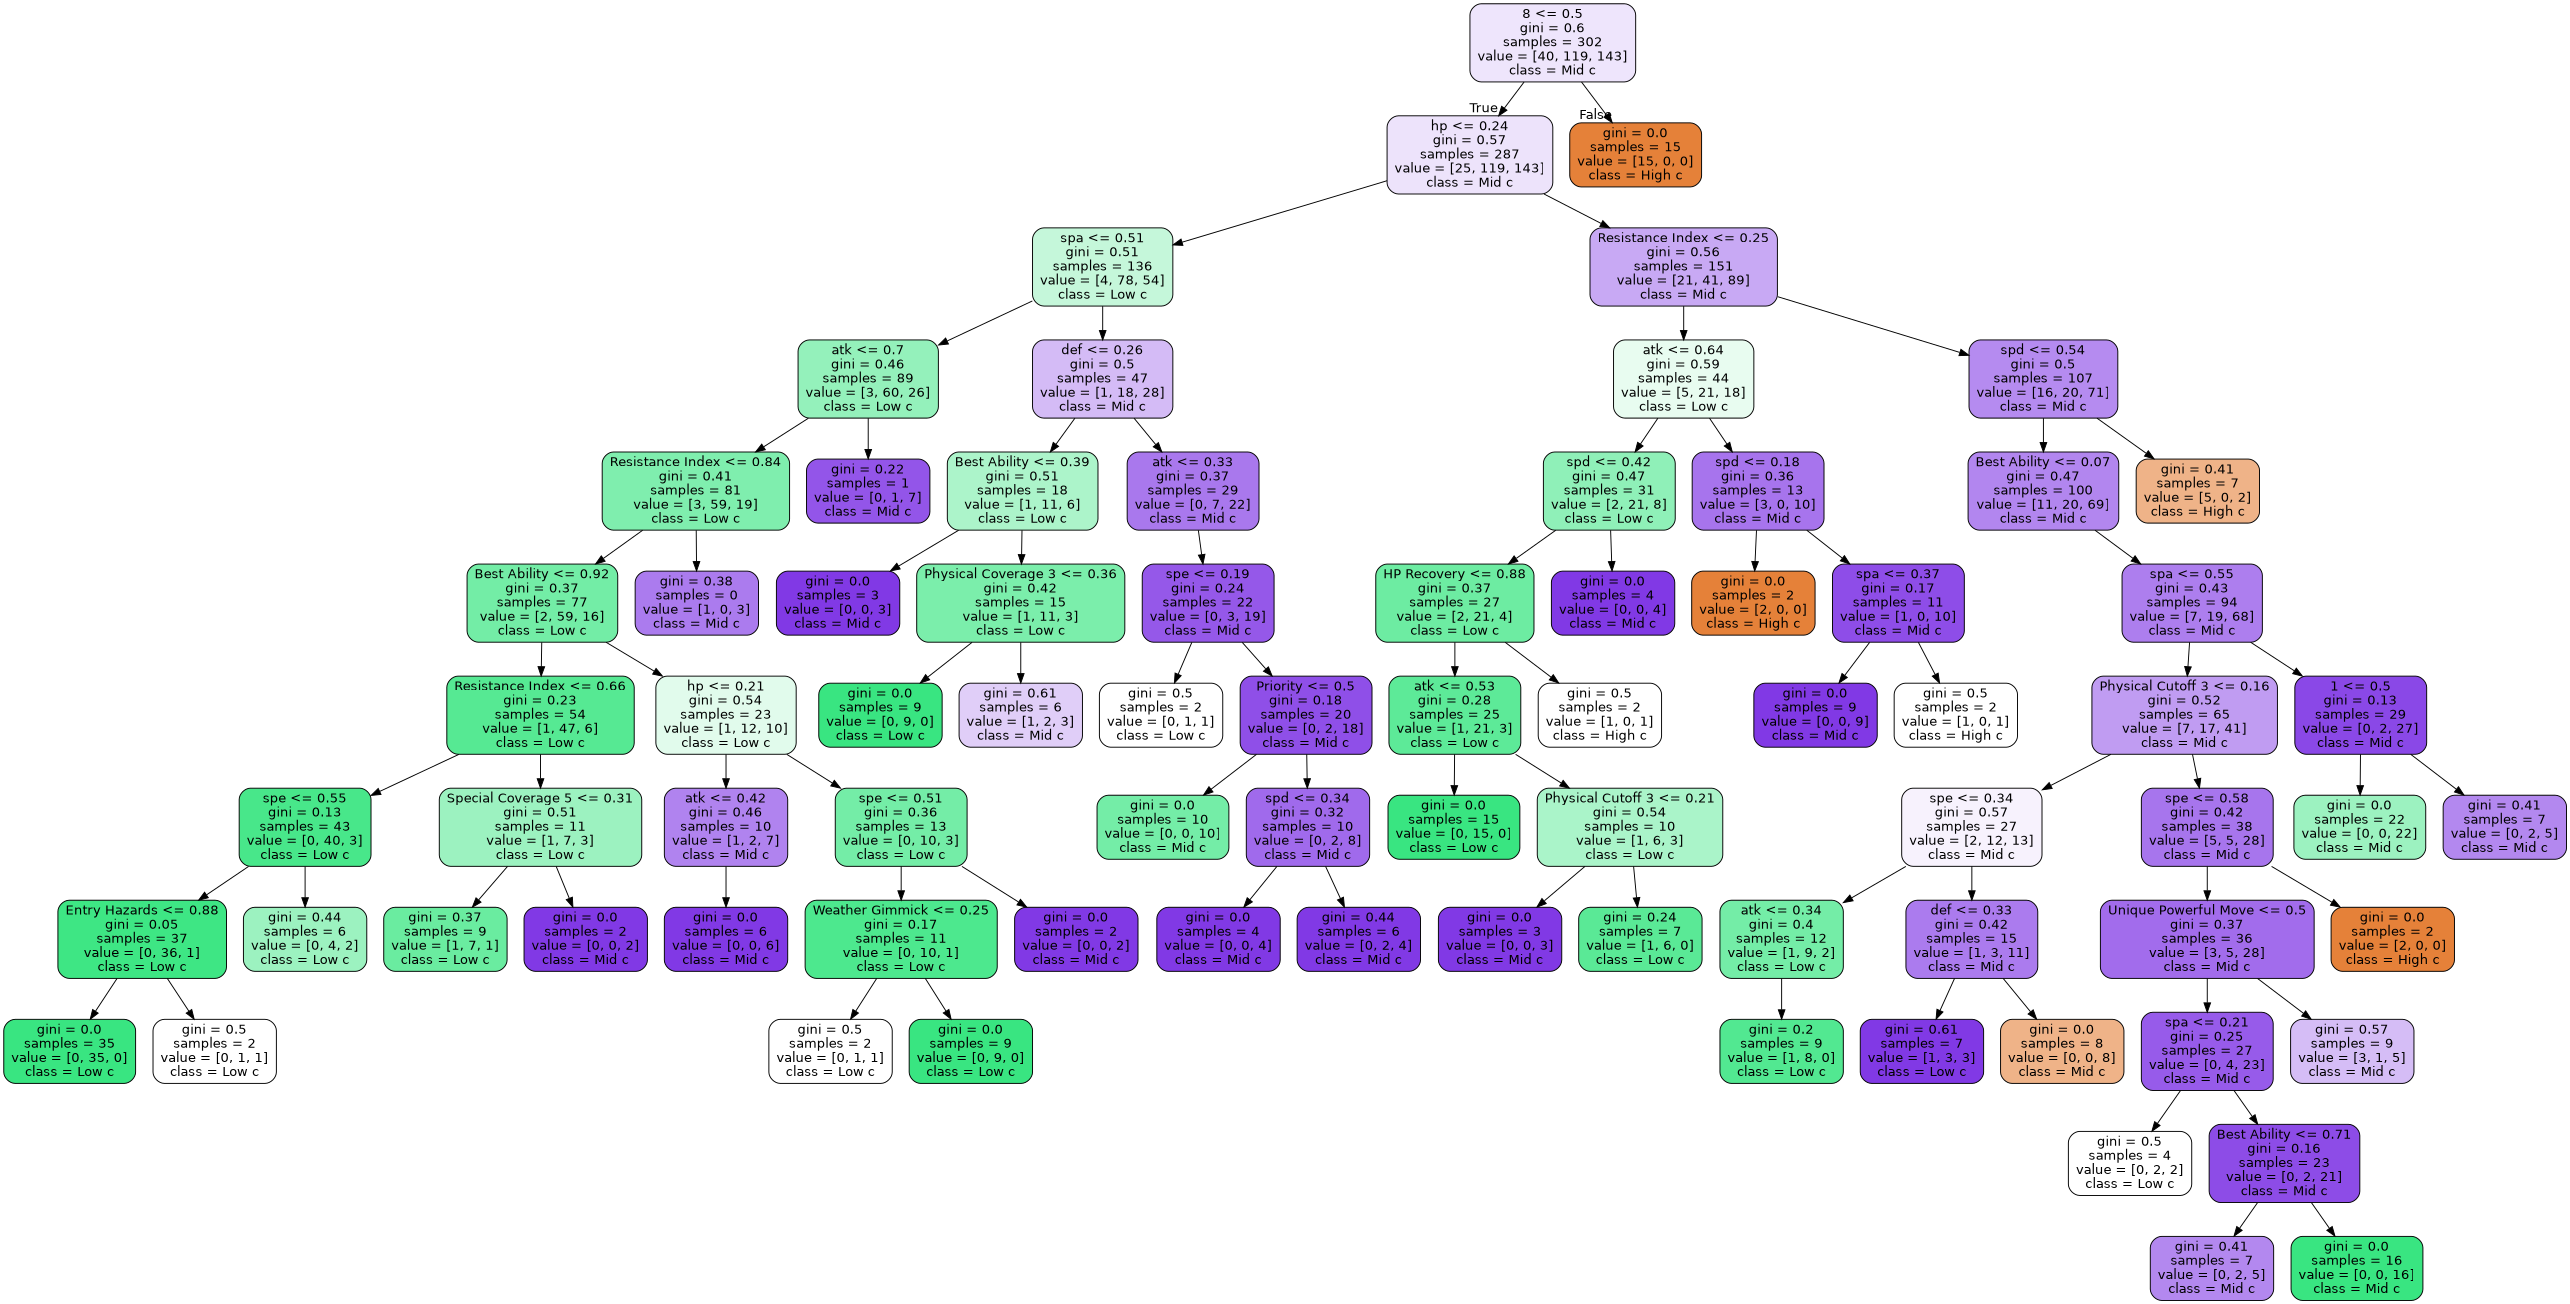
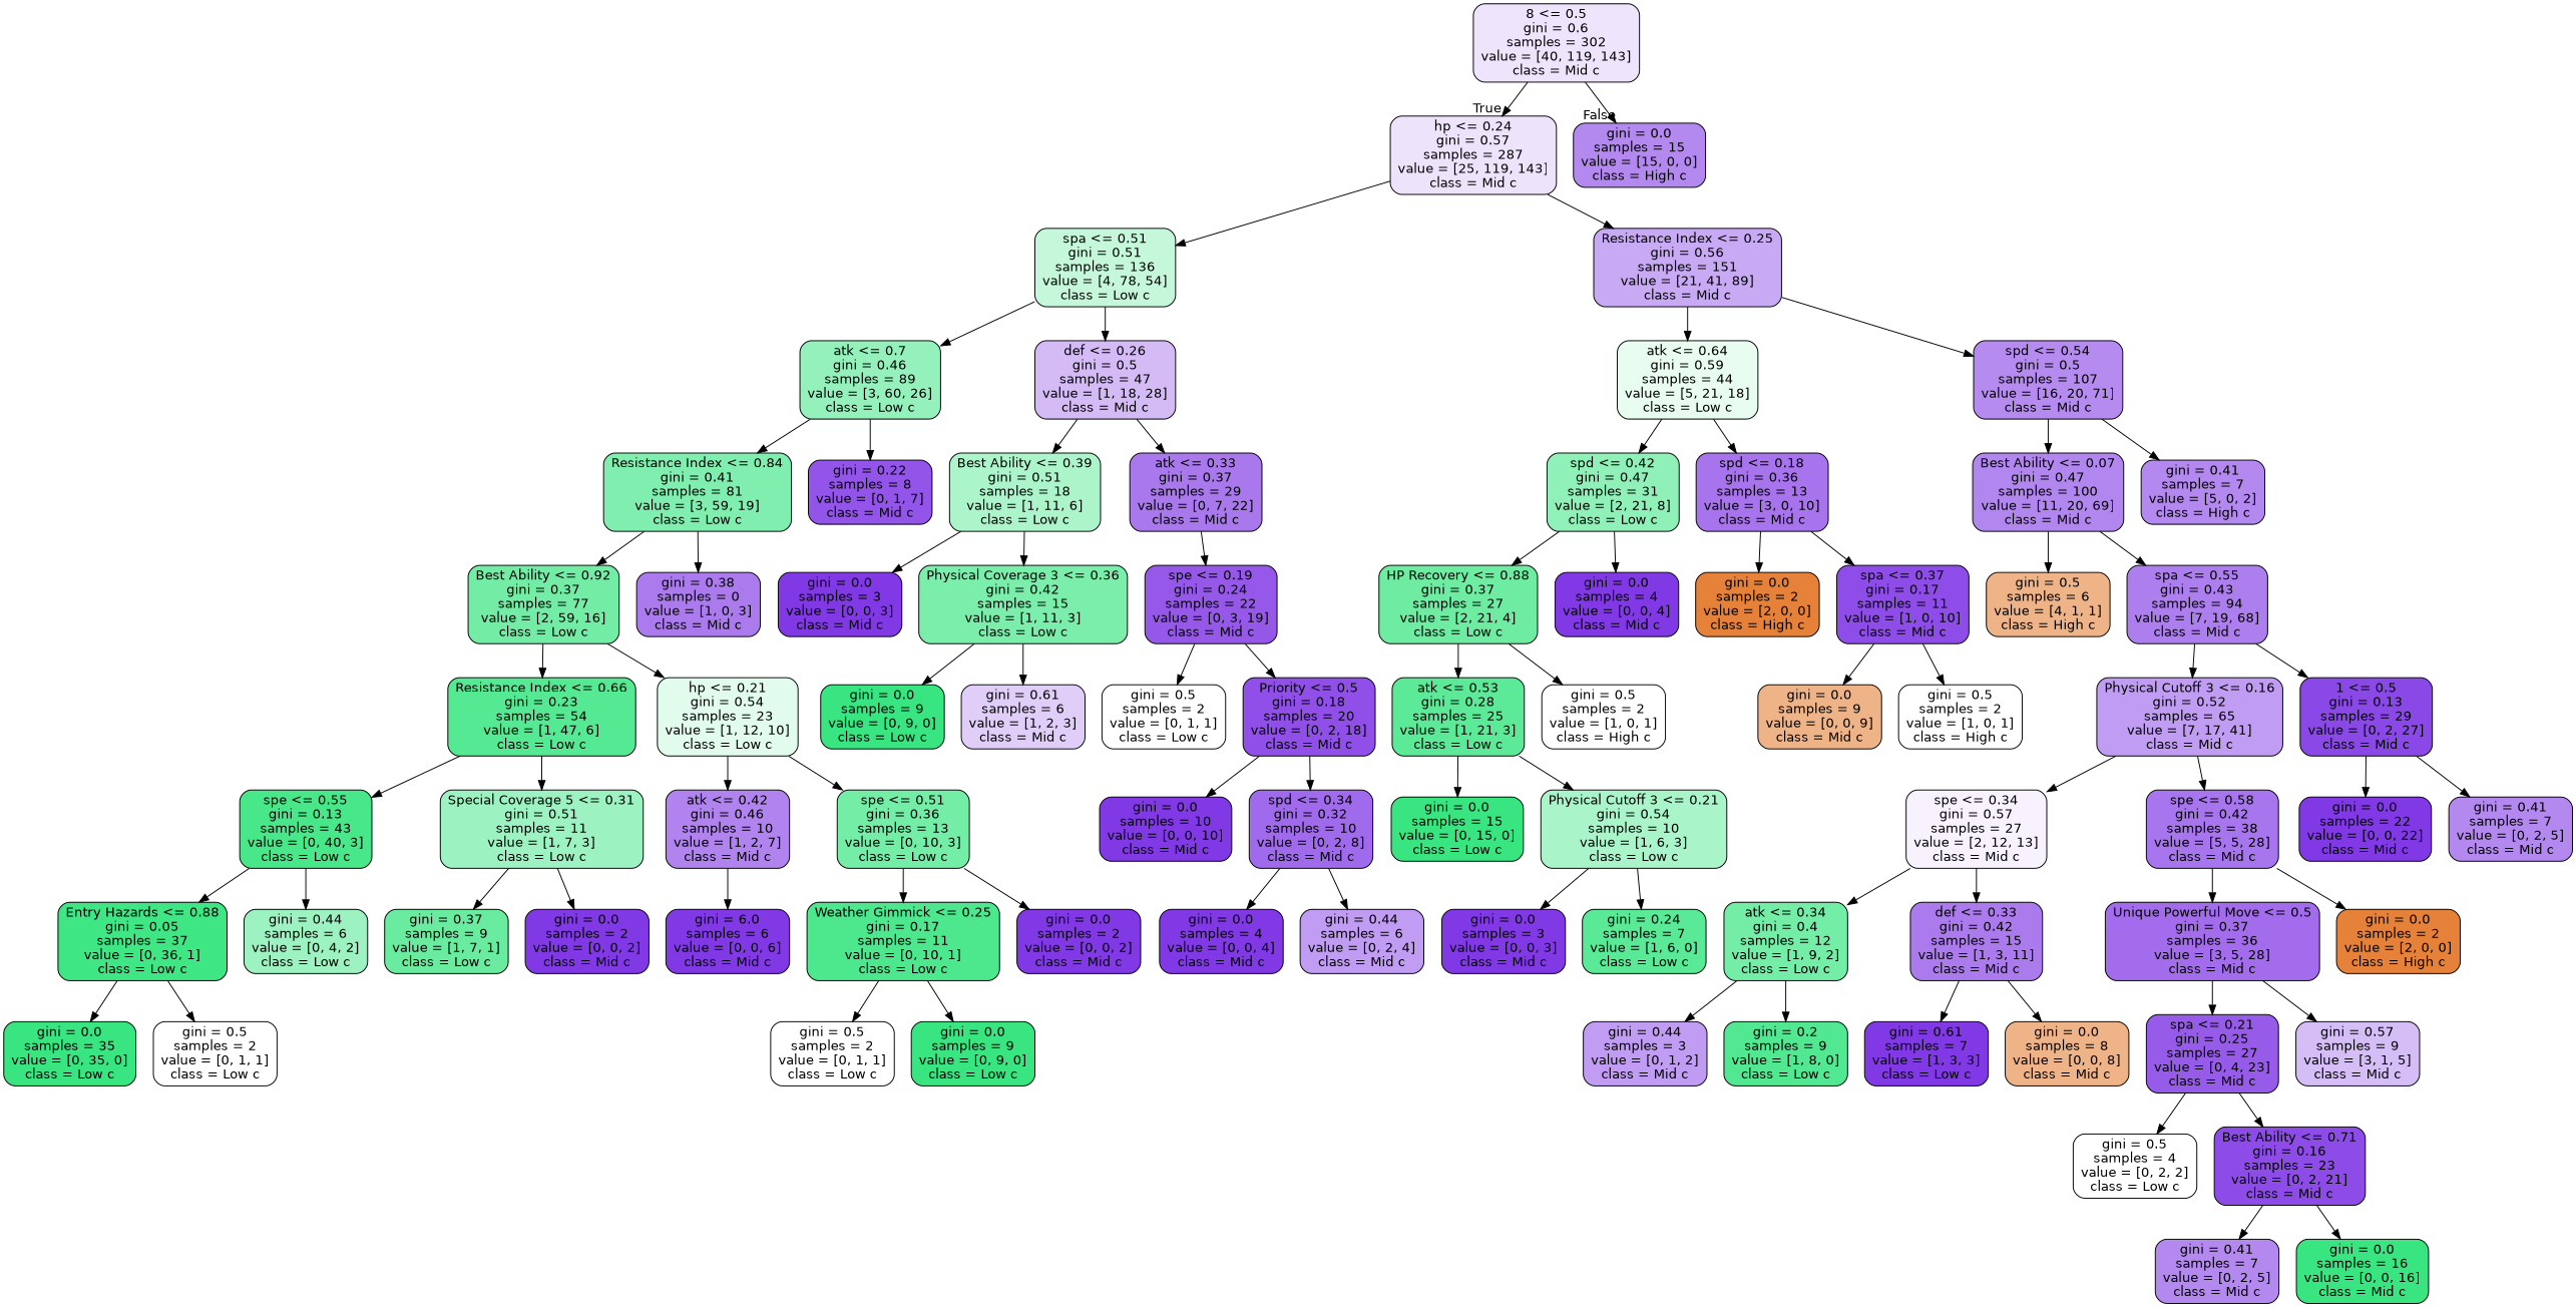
  digraph {
    node [color=black fillcolor="#8139e5" fontname=helvetica shape=box style="filled, rounded"]
    edge [fontname=helvetica]
    n1 [fillcolor="#eee5fc" label="8 <= 0.5\ngini = 0.6\nsamples = 302\nvalue = [40, 119, 143]\nclass = Mid c"]
    n2 [fillcolor="#ede3fb" label="hp <= 0.24\ngini = 0.57\nsamples = 287\nvalue = [25, 119, 143]\nclass = Mid c"]
-   n3 [fillcolor="#e58139" label="gini = 0.0\nsamples = 15\nvalue = [15, 0, 0]\nclass = High c"]
+   n3 [fillcolor="#b388ef" label="gini = 0.0\nsamples = 15\nvalue = [15, 0, 0]\nclass = High c"]
    n4 [fillcolor="#c5f7da" label="spa <= 0.51\ngini = 0.51\nsamples = 136\nvalue = [4, 78, 54]\nclass = Low c"]
    n5 [fillcolor="#c8a9f4" label="Resistance Index <= 0.25\ngini = 0.56\nsamples = 151\nvalue = [21, 41, 89]\nclass = Mid c"]
    n6 [fillcolor="#94f1bb" label="atk <= 0.7\ngini = 0.46\nsamples = 89\nvalue = [3, 60, 26]\nclass = Low c"]
    n7 [fillcolor="#d4bbf6" label="def <= 0.26\ngini = 0.5\nsamples = 47\nvalue = [1, 18, 28]\nclass = Mid c"]
    n8 [fillcolor="#e8fcf0" label="atk <= 0.64\ngini = 0.59\nsamples = 44\nvalue = [5, 21, 18]\nclass = Low c"]
    n9 [fillcolor="#b58bf0" label="spd <= 0.54\ngini = 0.5\nsamples = 107\nvalue = [16, 20, 71]\nclass = Mid c"]
    n10 [fillcolor="#7feeae" label="Resistance Index <= 0.84\ngini = 0.41\nsamples = 81\nvalue = [3, 59, 19]\nclass = Low c"]
-   n11 [fillcolor="#9355e9" label="gini = 0.22\nsamples = 1\nvalue = [0, 1, 7]\nclass = Mid c"]
+   n11 [fillcolor="#9355e9" label="gini = 0.22\nsamples = 8\nvalue = [0, 1, 7]\nclass = Mid c"]
    n12 [fillcolor="#acf4ca" label="Best Ability <= 0.39\ngini = 0.51\nsamples = 18\nvalue = [1, 11, 6]\nclass = Low c"]
    n13 [fillcolor="#a978ed" label="atk <= 0.33\ngini = 0.37\nsamples = 29\nvalue = [0, 7, 22]\nclass = Mid c"]
    n14 [fillcolor="#73eda6" label="Best Ability <= 0.92\ngini = 0.37\nsamples = 77\nvalue = [2, 59, 16]\nclass = Low c"]
    n15 [fillcolor="#ab7bee" label="gini = 0.38\nsamples = 0\nvalue = [1, 0, 3]\nclass = Mid c"]
    n16 [fillcolor="#56e993" label="Resistance Index <= 0.66\ngini = 0.23\nsamples = 54\nvalue = [1, 47, 6]\nclass = Low c"]
    n17 [fillcolor="#e1fbec" label="hp <= 0.21\ngini = 0.54\nsamples = 23\nvalue = [1, 12, 10]\nclass = Low c"]
    n18 [fillcolor="#48e78a" label="spe <= 0.55\ngini = 0.13\nsamples = 43\nvalue = [0, 40, 3]\nclass = Low c"]
    n19 [fillcolor="#9cf2c0" label="Special Coverage 5 <= 0.31\ngini = 0.51\nsamples = 11\nvalue = [1, 7, 3]\nclass = Low c"]
    n20 [fillcolor="#b083ef" label="atk <= 0.42\ngini = 0.46\nsamples = 10\nvalue = [1, 2, 7]\nclass = Mid c"]
    n21 [fillcolor="#74eda7" label="spe <= 0.51\ngini = 0.36\nsamples = 13\nvalue = [0, 10, 3]\nclass = Low c"]
    n22 [fillcolor="#3ee684" label="Entry Hazards <= 0.88\ngini = 0.05\nsamples = 37\nvalue = [0, 36, 1]\nclass = Low c"]
    n23 [fillcolor="#9cf2c0" label="gini = 0.44\nsamples = 6\nvalue = [0, 4, 2]\nclass = Low c"]
    n24 [fillcolor="#6aeca0" label="gini = 0.37\nsamples = 9\nvalue = [1, 7, 1]\nclass = Low c"]
    n25 [label="gini = 0.0\nsamples = 2\nvalue = [0, 0, 2]\nclass = Mid c"]
    n26 [fillcolor="#39e581" label="gini = 0.0\nsamples = 35\nvalue = [0, 35, 0]\nclass = Low c"]
    n27 [fillcolor="#ffffff" label="gini = 0.5\nsamples = 2\nvalue = [0, 1, 1]\nclass = Low c"]
-   n28 [label="gini = 0.0\nsamples = 6\nvalue = [0, 0, 6]\nclass = Mid c"]
+   n28 [label="gini = 6.0\nsamples = 6\nvalue = [0, 0, 6]\nclass = Mid c"]
    n29 [fillcolor="#4de88e" label="Weather Gimmick <= 0.25\ngini = 0.17\nsamples = 11\nvalue = [0, 10, 1]\nclass = Low c"]
    n30 [label="gini = 0.0\nsamples = 2\nvalue = [0, 0, 2]\nclass = Mid c"]
    n31 [fillcolor="#ffffff" label="gini = 0.5\nsamples = 2\nvalue = [0, 1, 1]\nclass = Low c"]
    n32 [fillcolor="#39e581" label="gini = 0.0\nsamples = 9\nvalue = [0, 9, 0]\nclass = Low c"]
    n33 [label="gini = 0.0\nsamples = 3\nvalue = [0, 0, 3]\nclass = Mid c"]
    n34 [fillcolor="#7beeab" label="Physical Coverage 3 <= 0.36\ngini = 0.42\nsamples = 15\nvalue = [1, 11, 3]\nclass = Low c"]
    n35 [fillcolor="#9558e9" label="spe <= 0.19\ngini = 0.24\nsamples = 22\nvalue = [0, 3, 19]\nclass = Mid c"]
    n36 [fillcolor="#39e581" label="gini = 0.0\nsamples = 9\nvalue = [0, 9, 0]\nclass = Low c"]
    n37 [fillcolor="#e0cef8" label="gini = 0.61\nsamples = 6\nvalue = [1, 2, 3]\nclass = Mid c"]
    n38 [fillcolor="#ffffff" label="gini = 0.5\nsamples = 2\nvalue = [0, 1, 1]\nclass = Low c"]
    n39 [fillcolor="#8f4fe8" label="Priority <= 0.5\ngini = 0.18\nsamples = 20\nvalue = [0, 2, 18]\nclass = Mid c"]
-   n40 [fillcolor="#74eda7" label="gini = 0.0\nsamples = 10\nvalue = [0, 0, 10]\nclass = Mid c"]
+   n40 [label="gini = 0.0\nsamples = 10\nvalue = [0, 0, 10]\nclass = Mid c"]
    n41 [fillcolor="#a06aec" label="spd <= 0.34\ngini = 0.32\nsamples = 10\nvalue = [0, 2, 8]\nclass = Mid c"]
    n42 [label="gini = 0.0\nsamples = 4\nvalue = [0, 0, 4]\nclass = Mid c"]
-   n43 [label="gini = 0.44\nsamples = 6\nvalue = [0, 2, 4]\nclass = Mid c"]
+   n43 [fillcolor="#c09cf2" label="gini = 0.44\nsamples = 6\nvalue = [0, 2, 4]\nclass = Mid c"]
    n44 [fillcolor="#8ff0b8" label="spd <= 0.42\ngini = 0.47\nsamples = 31\nvalue = [2, 21, 8]\nclass = Low c"]
    n45 [fillcolor="#a774ed" label="spd <= 0.18\ngini = 0.36\nsamples = 13\nvalue = [3, 0, 10]\nclass = Mid c"]
    n46 [fillcolor="#b286ef" label="Best Ability <= 0.07\ngini = 0.47\nsamples = 100\nvalue = [11, 20, 69]\nclass = Mid c"]
-   n47 [fillcolor="#efb388" label="gini = 0.41\nsamples = 7\nvalue = [5, 0, 2]\nclass = High c"]
+   n47 [fillcolor="#b388ef" label="gini = 0.41\nsamples = 7\nvalue = [5, 0, 2]\nclass = High c"]
    n48 [fillcolor="#6deca2" label="HP Recovery <= 0.88\ngini = 0.37\nsamples = 27\nvalue = [2, 21, 4]\nclass = Low c"]
    n49 [label="gini = 0.0\nsamples = 4\nvalue = [0, 0, 4]\nclass = Mid c"]
    n50 [fillcolor="#e58139" label="gini = 0.0\nsamples = 2\nvalue = [2, 0, 0]\nclass = High c"]
    n51 [fillcolor="#8e4de8" label="spa <= 0.37\ngini = 0.17\nsamples = 11\nvalue = [1, 0, 10]\nclass = Mid c"]
    n52 [fillcolor="#5dea98" label="atk <= 0.53\ngini = 0.28\nsamples = 25\nvalue = [1, 21, 3]\nclass = Low c"]
    n53 [fillcolor="#ffffff" label="gini = 0.5\nsamples = 2\nvalue = [1, 0, 1]\nclass = High c"]
    n54 [fillcolor="#39e581" label="gini = 0.0\nsamples = 15\nvalue = [0, 15, 0]\nclass = Low c"]
    n55 [fillcolor="#aaf4c9" label="Physical Cutoff 3 <= 0.21\ngini = 0.54\nsamples = 10\nvalue = [1, 6, 3]\nclass = Low c"]
    n56 [label="gini = 0.0\nsamples = 3\nvalue = [0, 0, 3]\nclass = Mid c"]
    n57 [fillcolor="#5ae996" label="gini = 0.24\nsamples = 7\nvalue = [1, 6, 0]\nclass = Low c"]
-   n58 [label="gini = 0.0\nsamples = 9\nvalue = [0, 0, 9]\nclass = Mid c"]
+   n58 [fillcolor="#efb388" label="gini = 0.0\nsamples = 9\nvalue = [0, 0, 9]\nclass = Mid c"]
    n59 [fillcolor="#ffffff" label="gini = 0.5\nsamples = 2\nvalue = [1, 0, 1]\nclass = High c"]
+   n60 [fillcolor="#efb388" label="gini = 0.5\nsamples = 6\nvalue = [4, 1, 1]\nclass = High c"]
    n61 [fillcolor="#ad7eee" label="spa <= 0.55\ngini = 0.43\nsamples = 94\nvalue = [7, 19, 68]\nclass = Mid c"]
    n62 [fillcolor="#c09cf2" label="Physical Cutoff 3 <= 0.16\ngini = 0.52\nsamples = 65\nvalue = [7, 17, 41]\nclass = Mid c"]
    n63 [fillcolor="#8a48e7" label="1 <= 0.5\ngini = 0.13\nsamples = 29\nvalue = [0, 2, 27]\nclass = Mid c"]
    n64 [fillcolor="#f7f2fd" label="spe <= 0.34\ngini = 0.57\nsamples = 27\nvalue = [2, 12, 13]\nclass = Mid c"]
    n65 [fillcolor="#a775ed" label="spe <= 0.58\ngini = 0.42\nsamples = 38\nvalue = [5, 5, 28]\nclass = Mid c"]
-   n66 [fillcolor="#9cf2c0" label="gini = 0.0\nsamples = 22\nvalue = [0, 0, 22]\nclass = Mid c"]
+   n66 [label="gini = 0.0\nsamples = 22\nvalue = [0, 0, 22]\nclass = Mid c"]
    n67 [fillcolor="#b388ef" label="gini = 0.41\nsamples = 7\nvalue = [0, 2, 5]\nclass = Mid c"]
    n68 [fillcolor="#74eda7" label="atk <= 0.34\ngini = 0.4\nsamples = 12\nvalue = [1, 9, 2]\nclass = Low c"]
    n69 [fillcolor="#ab7bee" label="def <= 0.33\ngini = 0.42\nsamples = 15\nvalue = [1, 3, 11]\nclass = Mid c"]
    n70 [fillcolor="#a26cec" label="Unique Powerful Move <= 0.5\ngini = 0.37\nsamples = 36\nvalue = [3, 5, 28]\nclass = Mid c"]
    n71 [fillcolor="#e58139" label="gini = 0.0\nsamples = 2\nvalue = [2, 0, 0]\nclass = High c"]
+   n72 [fillcolor="#c09cf2" label="gini = 0.44\nsamples = 3\nvalue = [0, 1, 2]\nclass = Mid c"]
    n73 [fillcolor="#52e891" label="gini = 0.2\nsamples = 9\nvalue = [1, 8, 0]\nclass = Low c"]
    n74 [label="gini = 0.61\nsamples = 7\nvalue = [1, 3, 3]\nclass = Low c"]
    n75 [fillcolor="#efb388" label="gini = 0.0\nsamples = 8\nvalue = [0, 0, 8]\nclass = Mid c"]
    n76 [fillcolor="#975bea" label="spa <= 0.21\ngini = 0.25\nsamples = 27\nvalue = [0, 4, 23]\nclass = Mid c"]
    n77 [fillcolor="#d5bdf6" label="gini = 0.57\nsamples = 9\nvalue = [3, 1, 5]\nclass = Mid c"]
    n78 [fillcolor="#ffffff" label="gini = 0.5\nsamples = 4\nvalue = [0, 2, 2]\nclass = Low c"]
    n79 [fillcolor="#8d4ce7" label="Best Ability <= 0.71\ngini = 0.16\nsamples = 23\nvalue = [0, 2, 21]\nclass = Mid c"]
    n80 [fillcolor="#b388ef" label="gini = 0.41\nsamples = 7\nvalue = [0, 2, 5]\nclass = Mid c"]
    n81 [fillcolor="#39e581" label="gini = 0.0\nsamples = 16\nvalue = [0, 0, 16]\nclass = Mid c"]
    n1 -> n2 [headlabel=True labelangle=45 labeldistance=2.5]
    n1 -> n3 [headlabel=False labelangle=-45 labeldistance=2.5]
    n2 -> n4
    n2 -> n5
    n4 -> n6
    n4 -> n7
    n5 -> n8
    n5 -> n9
    n6 -> n10
    n6 -> n11
    n7 -> n12
    n7 -> n13
    n8 -> n44
    n8 -> n45
    n9 -> n46
    n9 -> n47
    n10 -> n14
    n10 -> n15
    n12 -> n33
    n12 -> n34
    n13 -> n35
    n14 -> n16
    n14 -> n17
    n16 -> n18
    n16 -> n19
    n17 -> n20
    n17 -> n21
    n18 -> n22
    n18 -> n23
    n19 -> n24
    n19 -> n25
    n20 -> n28
    n21 -> n29
    n21 -> n30
    n22 -> n26
    n22 -> n27
    n29 -> n31
    n29 -> n32
    n34 -> n36
    n34 -> n37
    n35 -> n38
    n35 -> n39
    n39 -> n40
    n39 -> n41
    n41 -> n42
    n41 -> n43
    n44 -> n48
    n44 -> n49
    n45 -> n50
    n45 -> n51
+   n46 -> n60
    n46 -> n61
    n48 -> n52
    n48 -> n53
    n51 -> n58
    n51 -> n59
    n52 -> n54
    n52 -> n55
    n55 -> n56
    n55 -> n57
    n61 -> n62
    n61 -> n63
    n62 -> n64
    n62 -> n65
    n63 -> n66
    n63 -> n67
    n64 -> n68
    n64 -> n69
    n65 -> n70
    n65 -> n71
+   n68 -> n72
    n68 -> n73
    n69 -> n74
    n69 -> n75
    n70 -> n76
    n70 -> n77
    n76 -> n78
    n76 -> n79
    n79 -> n80
    n79 -> n81
  }
